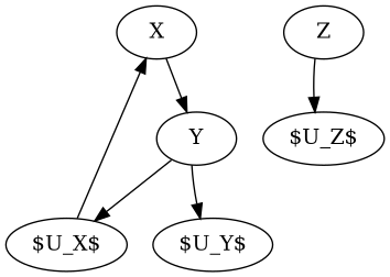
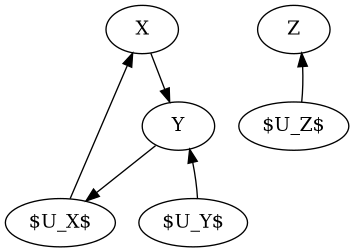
  strict digraph {
    node [x=-1 y=0]
    X
    "$U_X$" [y=1]
    Y [x=0]
    "$U_Y$" [x=0 y=1]
    Z [x=1]
    "$U_Z$" [x=1 y=1]
    X -> Y
    "$U_X$" -> X
    Y -> "$U_X$"
-   Y -> "$U_Y$"
-   Z -> "$U_Z$"
+   "$U_Y$" -> Y
+   "$U_Z$" -> Z
  }
